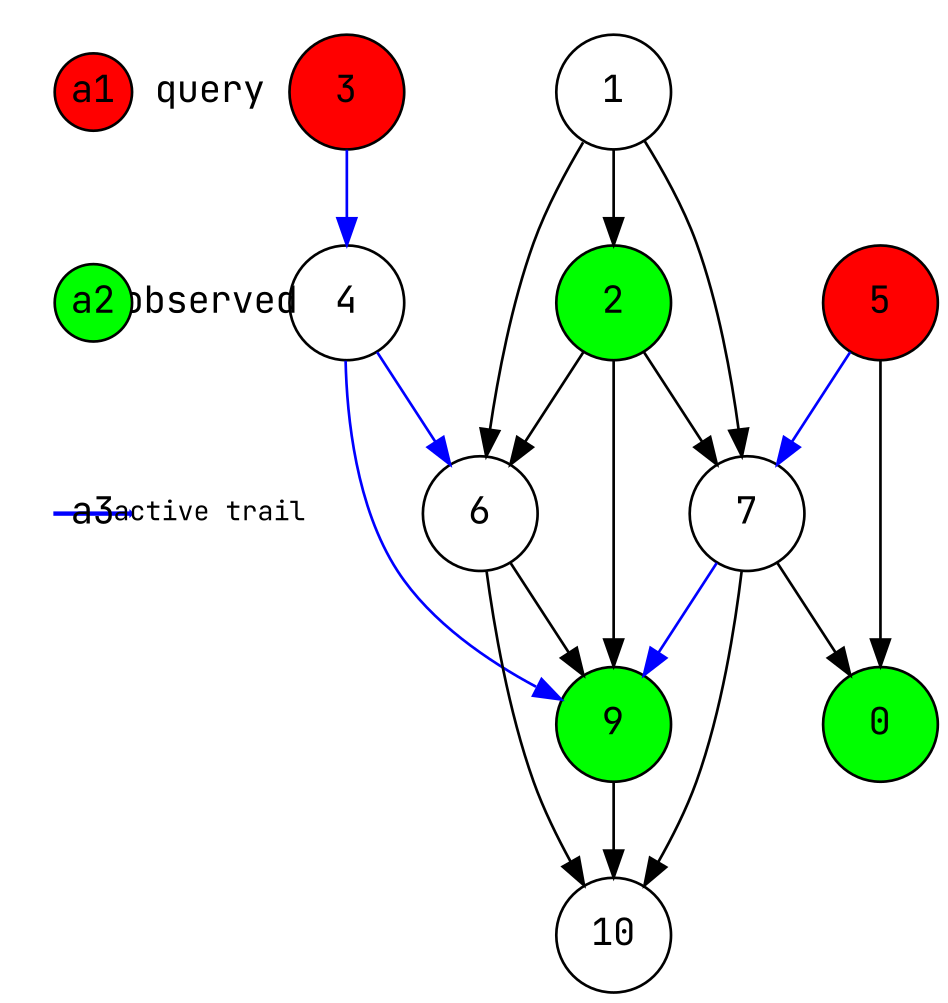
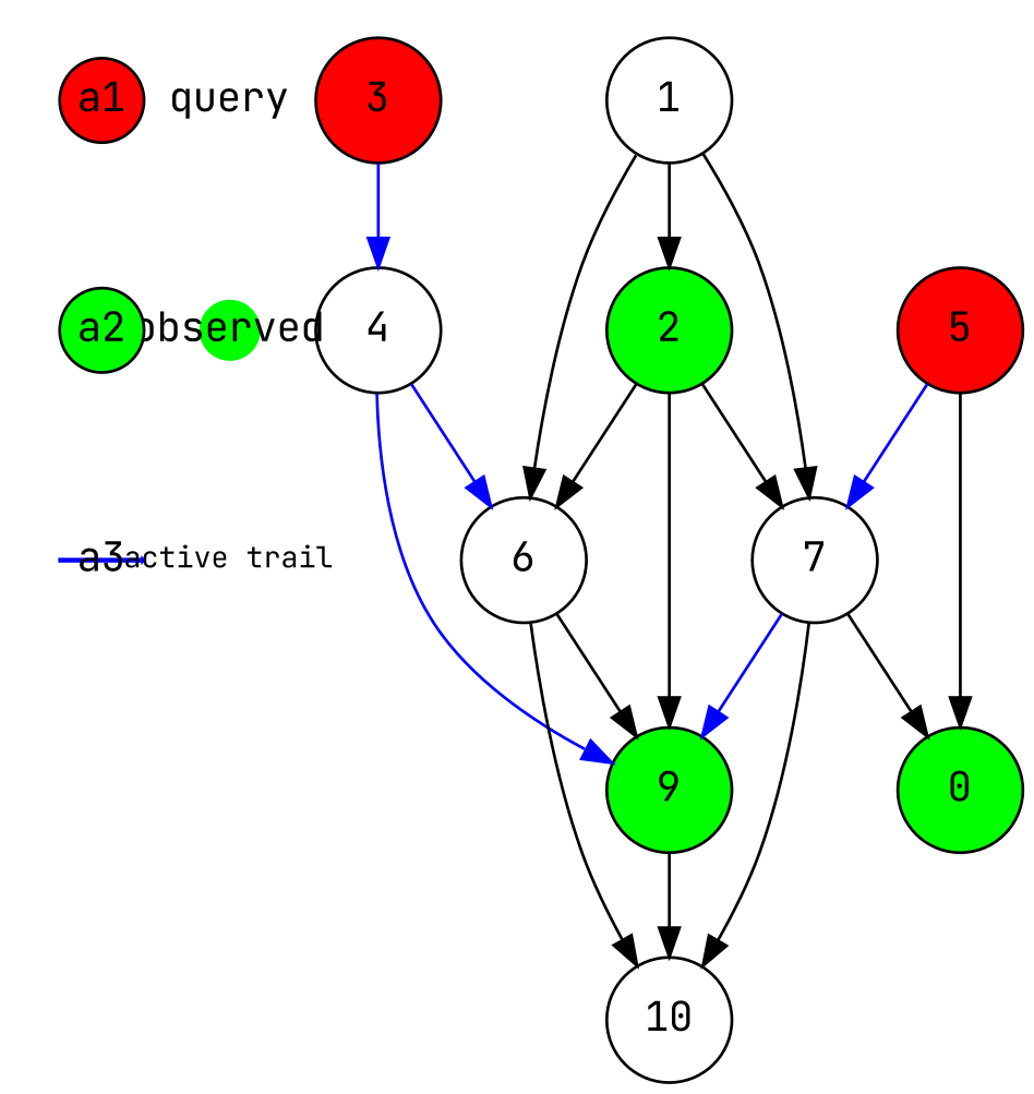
  digraph {
    fontname="JetBrains Mono"
    node [fixedsize=true fontname="JetBrains Mono" shape=circle style=filled]
    edge [fontname="JetBrains Mono"]
-   n1 [color=white label=observed width=0.3]
+   n1 [color=white label=observed width=0.3 fillcolor=green]
    a2 [fillcolor=green width=0.4]
    n3 [color=white label=query width=0.3]
    a1 [fillcolor=red width=0.4]
    n5 [color=white fontsize=10 label="active trail" width=0.3]
    a3 [color=blue height=0.0 shape=rarrow width=0.4 style=""]
    3 [fillcolor=red width=0.6]
    4 [width=0.6 style=""]
    9 [fillcolor=green width=0.6]
    6 [width=0.6 style=""]
    5 [fillcolor=red width=0.6]
    n12 [fillcolor=green label=0 width=0.6]
    7 [width=0.6 style=""]
    10 [width=0.6 style=""]
    2 [fillcolor=green width=0.6]
    1 [width=0.6 style=""]
    subgraph cluster_1 {
      style=invis
      n1
      a2
    }
    subgraph cluster_2 {
      style=invis
      n3
      a1
    }
    subgraph cluster_3 {
      style=invis
      n5
      a3
    }
    a2 -> n1 [constraint=false style=invis]
    a2 -> a3 [style=invis]
    a1 -> a2 [style=invis]
    a1 -> n3 [constraint=false style=invis]
    a3 -> n5 [constraint=false style=invis]
    3 -> 4 [color=blue]
    4 -> 9 [color=blue]
    4 -> 6 [color=blue]
    9 -> 10
    6 -> 9
    6 -> 10
    5 -> n12
    5 -> 7 [color=blue]
    7 -> 9 [color=blue]
    7 -> n12
    7 -> 10
    2 -> 9
    2 -> 6
    2 -> 7
    1 -> 6
    1 -> 7
    1 -> 2
  }
